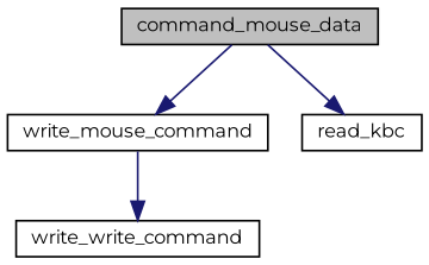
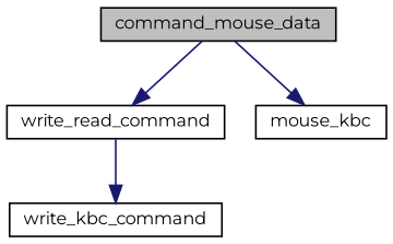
  digraph {
    fontname=Montserrat
    rankdir=TB
    node [color=black fontname=Montserrat fontsize=10 shape=record]
    edge [color=midnightblue fontname=Montserrat fontsize=10 labelfontname=Helvetica labelfontsize=10 style=solid]
    n1 [fillcolor=grey75 fontcolor=black height=0.2 label=command_mouse_data style=filled width=0.4]
-   n2 [height=0.2 label=write_mouse_command width=0.4]
-   n3 [height=0.2 label=read_kbc width=0.4]
-   n4 [height=0.2 label=write_write_command width=0.4]
+   n2 [height=0.2 label=write_read_command width=0.4]
+   n3 [height=0.2 label=mouse_kbc width=0.4]
+   n4 [height=0.2 label=write_kbc_command width=0.4]
    n1 -> n2
    n1 -> n3
    n2 -> n4
  }
